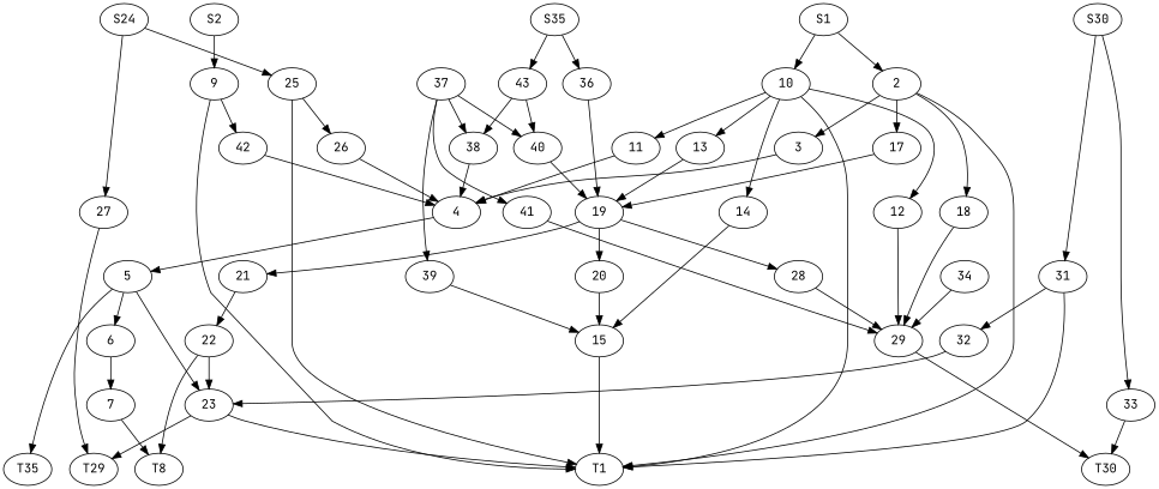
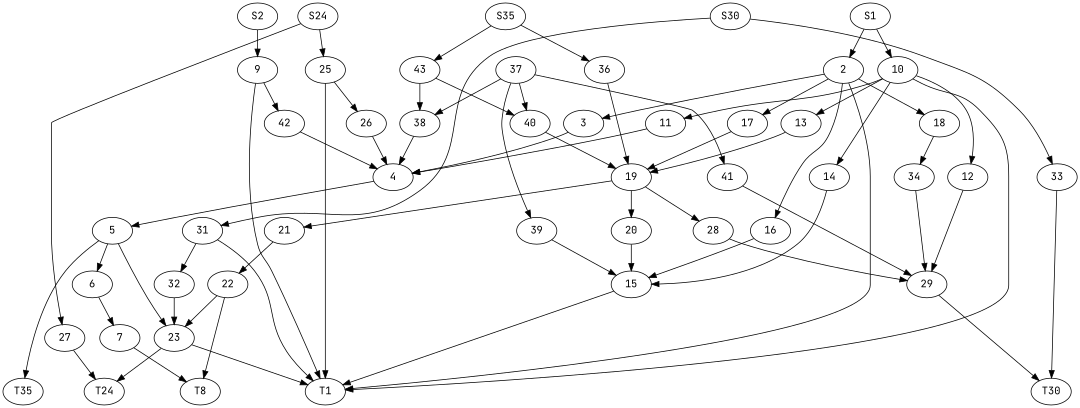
  digraph {
    fontname="JetBrains Mono"
    node [fontname="JetBrains Mono" style="fillstyle=solid"]
    edge [fontname="JetBrains Mono" style="showpoints=true, linecolor=red"]
    n1 [label=S2 style=""]
    S24 [style=""]
    S1 [style=""]
    S35 [style=""]
    S30 [style=""]
    T8 [style=""]
-   T24 [label=T29 style=""]
+   T24 [style=""]
    T1 [style=""]
    T35 [style=""]
    T30 [style=""]
    9
    27
    25
    10
    2
    36
    43
    31
    33
    42
    26
    11
    14
    13
    12
    3
+   16
    17
    18
    19
    38
    40
    32
    4
    15
    29
    21
    20
    28
    23
    34
    5
    6
    22
    37
    39
    41
    7
    subgraph sub_1 {
      rank=min
      n1
      S24
      S1
      S35
      S30
    }
    subgraph sub_2 {
      rank=max
      T8
      T24
      T1
      T35
      T30
    }
    n1 -> 9
    S24 -> 27
    S24 -> 25
    S1 -> 10
    S1 -> 2
    S35 -> 36
    S35 -> 43
    S30 -> 31
    S30 -> 33
    9 -> T1
    9 -> 42
    27 -> T24
    25 -> T1
    25 -> 26
    10 -> T1
    10 -> 11
    10 -> 14
    10 -> 13
    10 -> 12
    2 -> T1
    2 -> 3
+   2 -> 16
    2 -> 17
    2 -> 18
    36 -> 19
    43 -> 38
    43 -> 40
    31 -> T1
    31 -> 32
    33 -> T30
    42 -> 4
    26 -> 4
    11 -> 4
    14 -> 15
    13 -> 19
    12 -> 29
    3 -> 4
+   16 -> 15
    17 -> 19
-   18 -> 29
+   18 -> 34
    19 -> 21
    19 -> 20
    19 -> 28
    38 -> 4
    40 -> 19
    32 -> 23
    4 -> 5
    15 -> T1
    29 -> T30
    21 -> 22
    20 -> 15
    28 -> 29
    23 -> T24
    23 -> T1
    34 -> 29
    5 -> T35
    5 -> 23
    5 -> 6
    6 -> 7
    22 -> T8
    22 -> 23
    37 -> 38
    37 -> 40
    37 -> 39
    37 -> 41
    39 -> 15
    41 -> 29
    7 -> T8
  }
